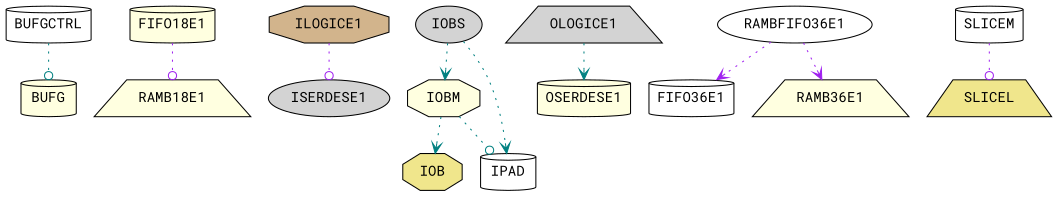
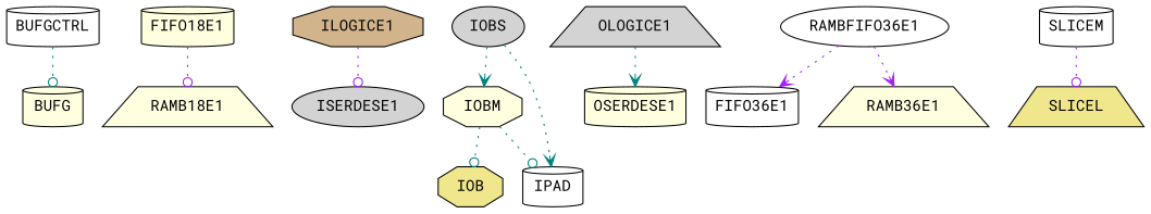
  digraph {
    fontname="Roboto Mono"
    node [fillcolor=lightyellow fontname="Roboto Mono" shape=cylinder style=filled]
    edge [arrowhead=odot color=teal fontname="Roboto Mono" style=dotted]
    BUFGCTRL [fillcolor=white]
    BUFG
    RAMB18E1 [shape=trapezium]
    FIFO18E1
    ILOGICE1 [fillcolor=tan shape=octagon]
    ISERDESE1 [fillcolor=lightgrey shape=ellipse]
    IOBM [shape=octagon]
    IOB [fillcolor=khaki shape=octagon]
    IPAD [fillcolor=white]
    IOBS [fillcolor=lightgrey shape=ellipse]
    OLOGICE1 [fillcolor=lightgrey shape=trapezium]
    OSERDESE1
    RAMBFIFO36E1 [fillcolor=white shape=ellipse]
    FIFO36E1 [fillcolor=white]
    RAMB36E1 [shape=trapezium]
    SLICEM [fillcolor=white]
    SLICEL [fillcolor=khaki shape=trapezium]
    BUFGCTRL -> BUFG
    FIFO18E1 -> RAMB18E1 [color=purple]
    ILOGICE1 -> ISERDESE1 [color=purple]
-   IOBM -> IOB [arrowhead=vee]
+   IOBM -> IOB
    IOBM -> IPAD
    IOBS -> IOBM [arrowhead=vee]
    IOBS -> IPAD [arrowhead=vee]
    OLOGICE1 -> OSERDESE1 [arrowhead=vee]
    RAMBFIFO36E1 -> FIFO36E1 [arrowhead=vee color=purple]
    RAMBFIFO36E1 -> RAMB36E1 [arrowhead=vee color=purple]
    SLICEM -> SLICEL [color=purple]
  }
